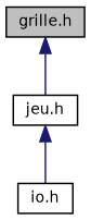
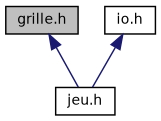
  digraph {
    node [color=black fillcolor=white fontname=Helvetica fontsize=10 shape=record style=filled]
    edge [color=midnightblue dir=back fontname=Helvetica fontsize=10 labelfontname=Helvetica labelfontsize=10 style=solid]
    n1 [fillcolor=grey75 fontcolor=black height=0.2 label="grille.h" width=0.4]
    n2 [height=0.2 label="jeu.h" width=0.4]
    n3 [height=0.2 label="io.h" width=0.4]
    n1 -> n2
-   n2 -> n3
+   n3 -> n2
  }
